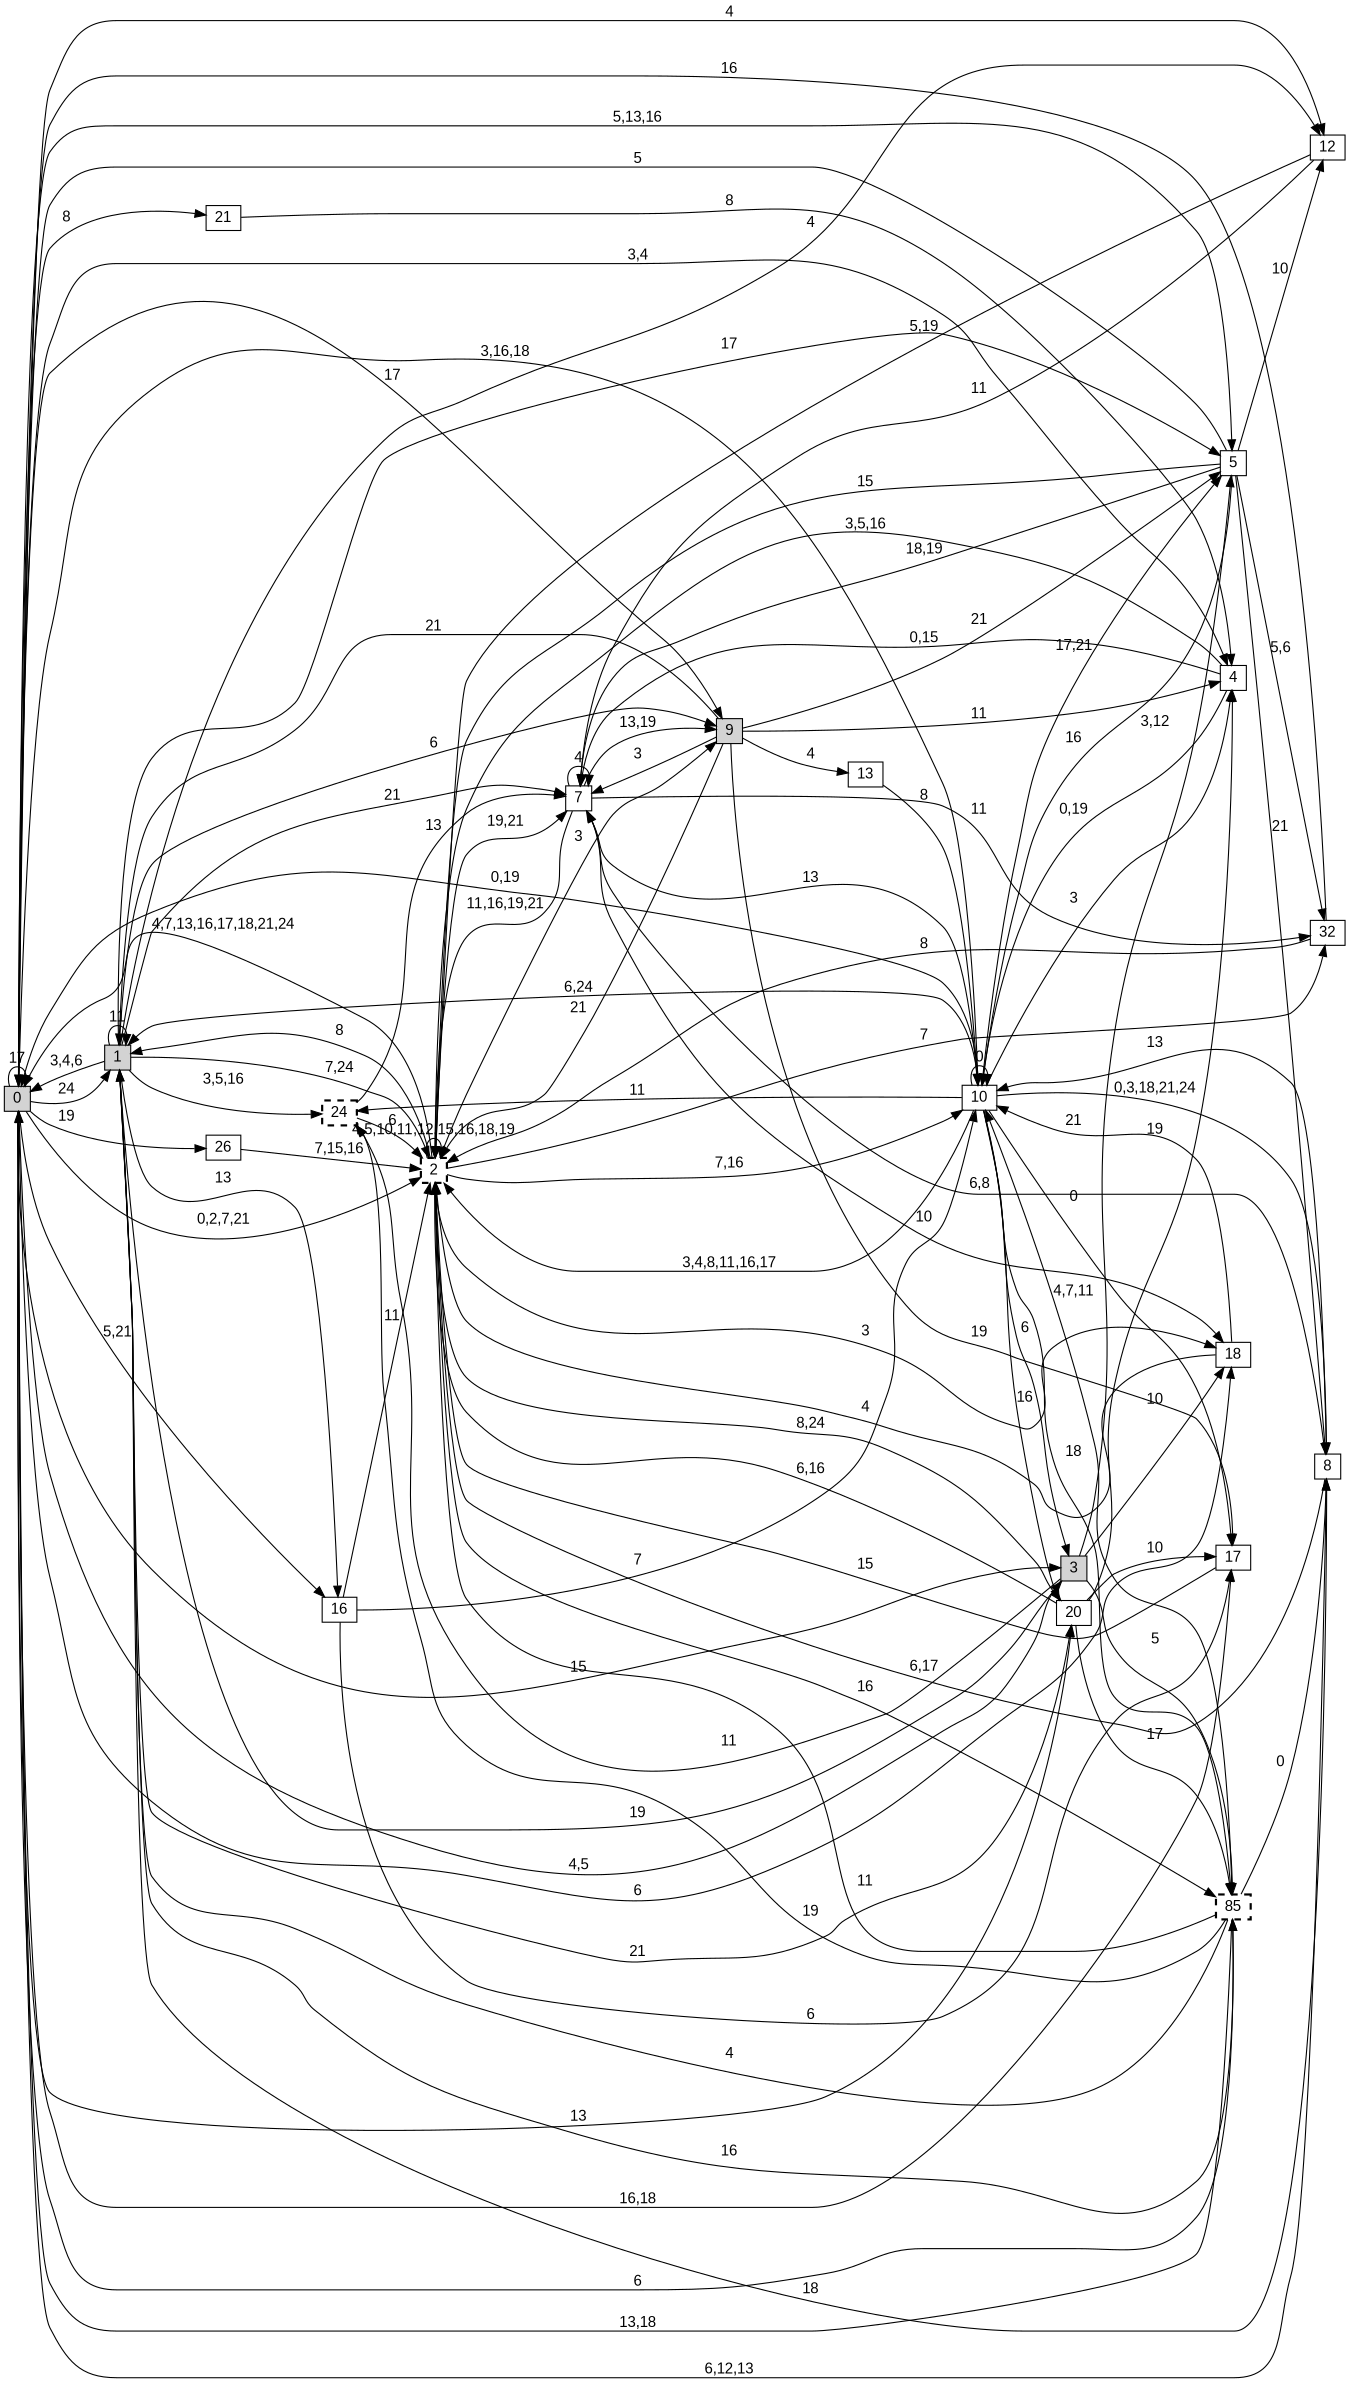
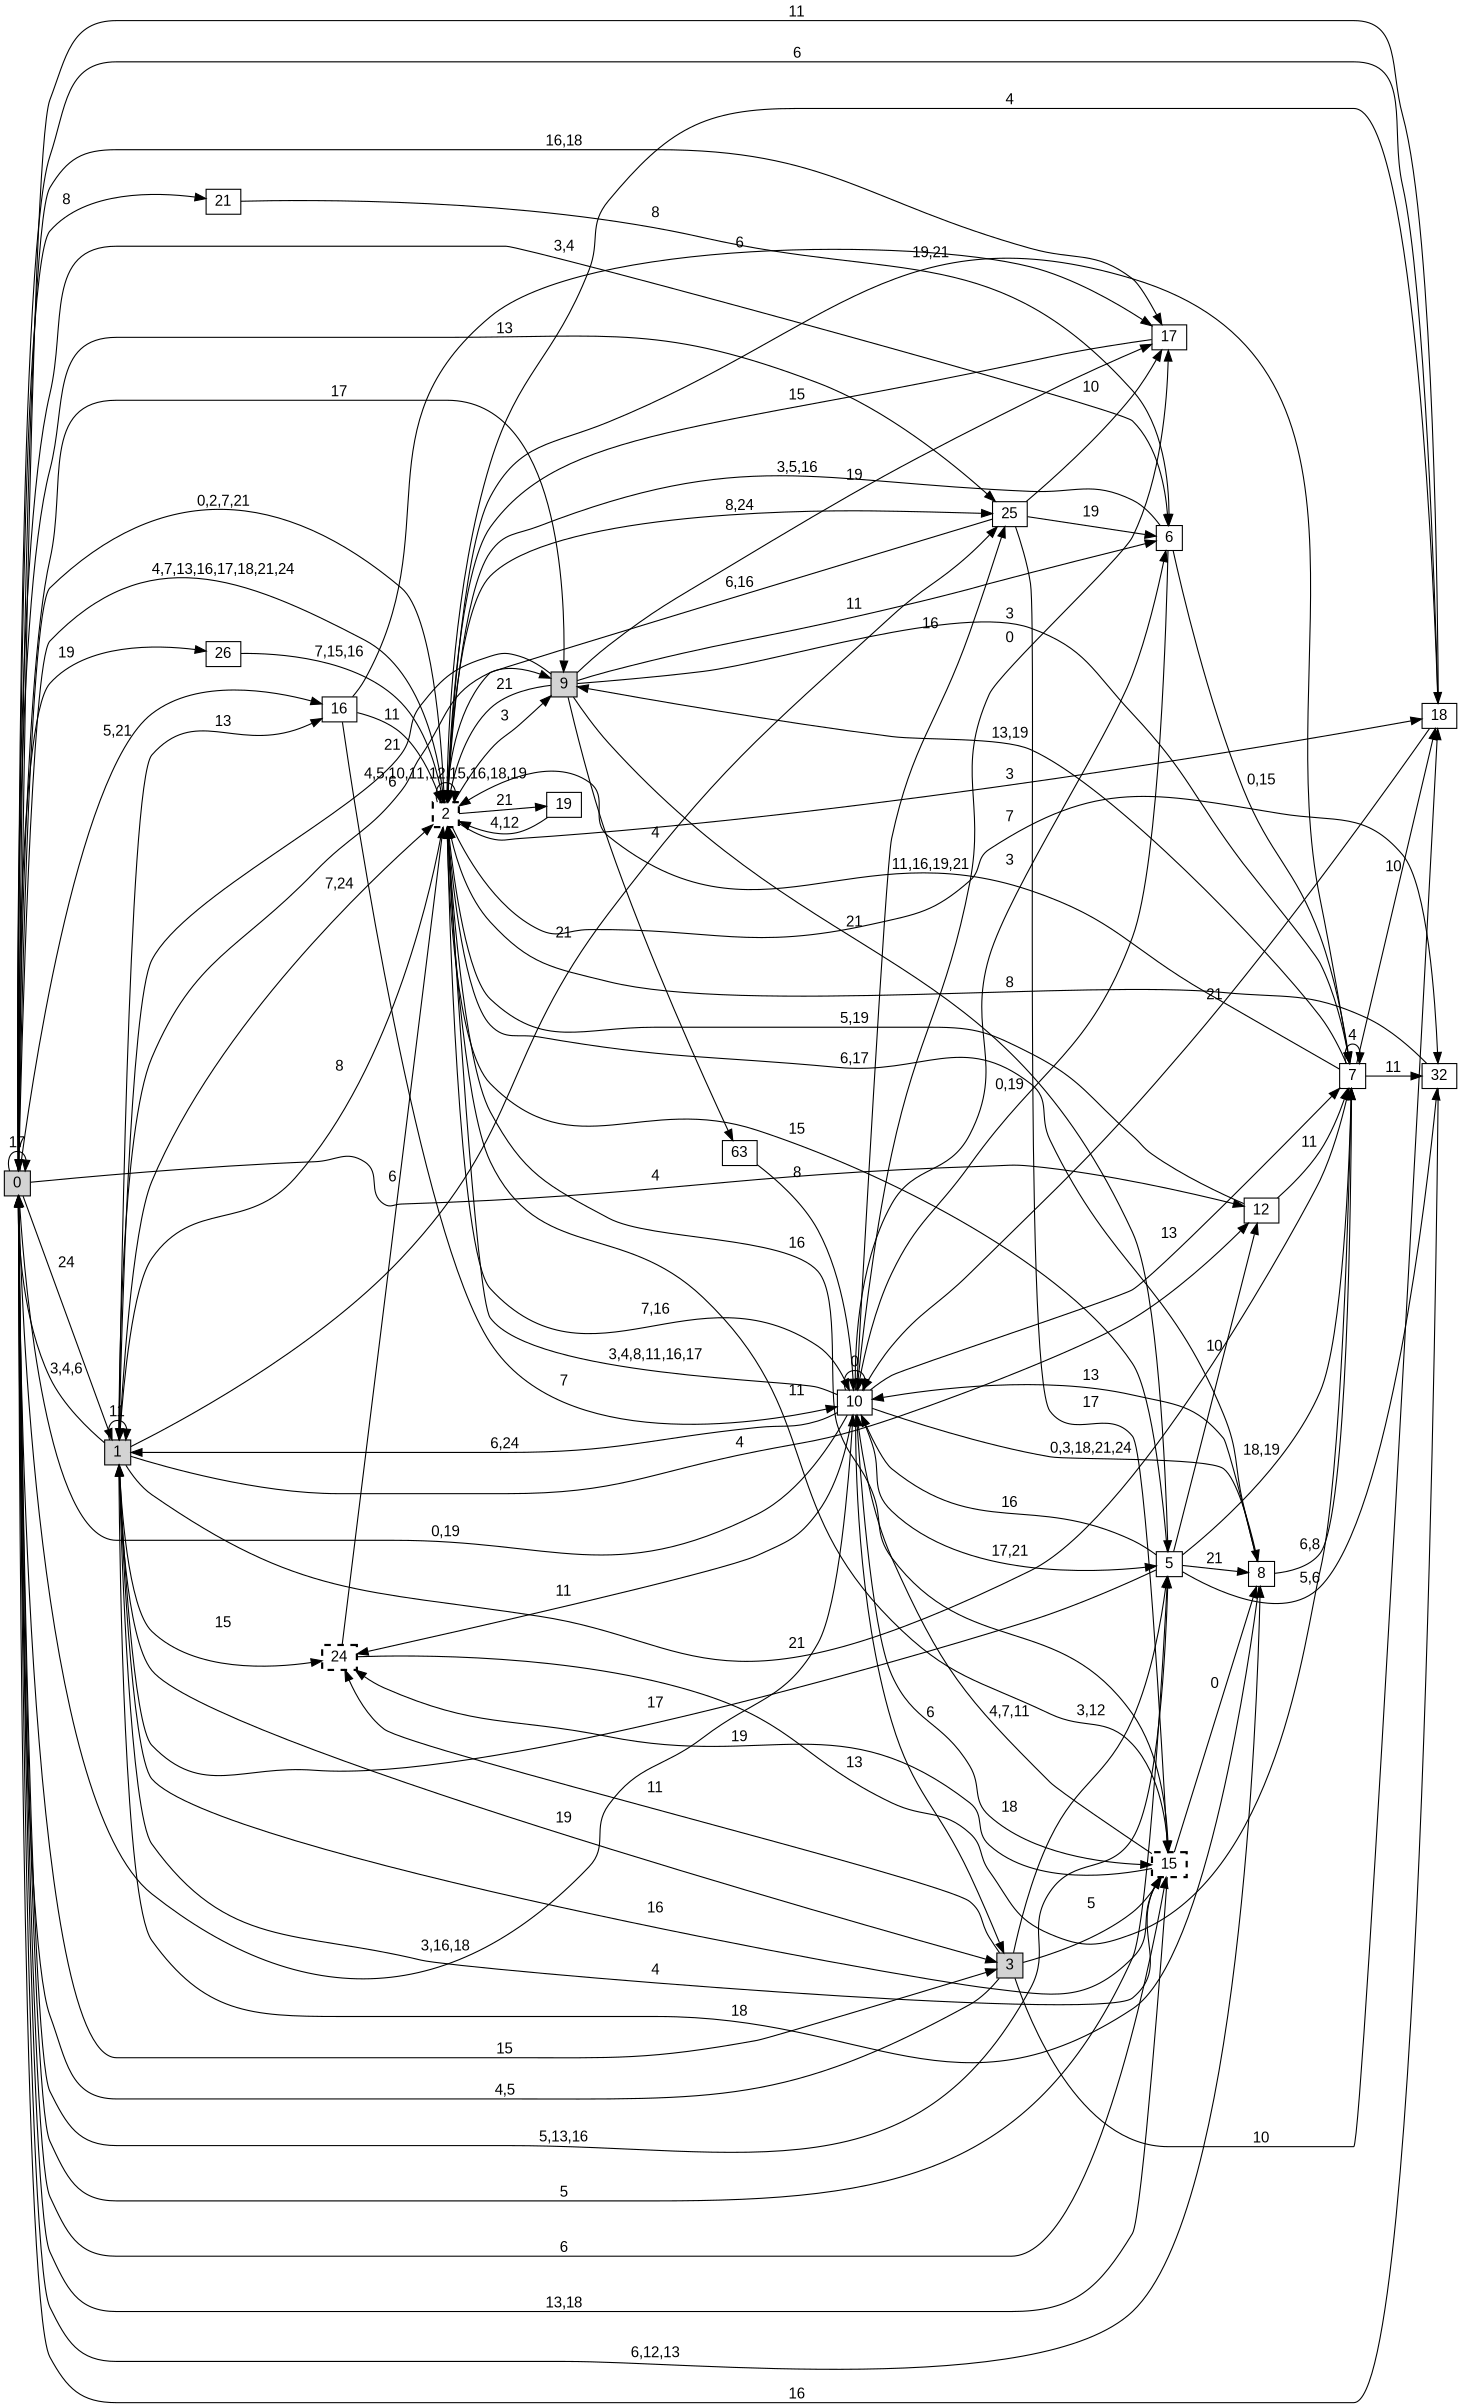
  digraph {
    rankdir=LR
    node [fontname=Arial shape=box]
    edge [fontname=Arial]
    n1 [height=0.1 label=0 style=filled width=0.1]
    n2 [height=0.1 label=1 style=filled width=0.1]
    n3 [height=0.1 label=2 style="bold,dashed" width=0.1]
    n4 [height=0.1 label=3 style=filled width=0.1]
-   n5 [height=0.1 label=4 width=0.1]
+   n5 [height=0.1 label=6 width=0.1]
    n6 [height=0.1 label=5 width=0.1]
    n7 [height=0.1 label=8 width=0.1]
    n8 [height=0.1 label=9 style=filled width=0.1]
    n9 [height=0.1 label=10 width=0.1]
    n10 [height=0.1 label=12 width=0.1]
-   n11 [height=0.1 label=85 style="bold,dashed" width=0.1]
+   n11 [height=0.1 label=15 style="bold,dashed" width=0.1]
    n12 [height=0.1 label=16 width=0.1]
    n13 [height=0.1 label=17 width=0.1]
    n14 [height=0.1 label=18 width=0.1]
-   n15 [height=0.1 label=20 width=0.1]
+   n15 [height=0.1 label=25 width=0.1]
    n16 [height=0.1 label=21 width=0.1]
    n17 [height=0.1 label=26 width=0.1]
    n18 [height=0.1 label=7 width=0.1]
    n19 [height=0.1 label=24 style="bold,dashed" width=0.1]
+   n20 [height=0.1 label=19 width=0.1]
    n21 [height=0.1 label=32 width=0.1]
-   n22 [height=0.1 label=13 width=0.1]
+   n22 [height=0.1 label=63 width=0.1]
    n1 -> n1 [label=17]
    n1 -> n2 [label=24]
    n1 -> n3 [label="0,2,7,21"]
    n1 -> n4 [label=15]
    n1 -> n5 [label="3,4"]
    n1 -> n6 [label="5,13,16"]
    n1 -> n7 [label="6,12,13"]
    n1 -> n8 [label=17]
    n1 -> n9 [label="3,16,18"]
    n1 -> n10 [label=4]
    n1 -> n11 [label=6]
    n1 -> n12 [label="5,21"]
    n1 -> n13 [label="16,18"]
    n1 -> n14 [label=6]
    n1 -> n15 [label=13]
    n1 -> n16 [label=8]
    n1 -> n17 [label=19]
    n2 -> n1 [label="3,4,6"]
    n2 -> n2 [label=11]
    n2 -> n3 [label="7,24"]
    n2 -> n4 [label=19]
    n2 -> n8 [label=6]
    n2 -> n10 [label=4]
    n2 -> n11 [label=16]
    n2 -> n12 [label=13]
    n2 -> n15 [label=21]
    n2 -> n18 [label=21]
-   n2 -> n19 [label="3,5,16"]
+   n2 -> n19 [label=15]
    n3 -> n1 [label="4,7,13,16,17,18,21,24"]
    n3 -> n2 [label=8]
    n3 -> n3 [label="4,5,10,11,12,15,16,18,19"]
    n3 -> n8 [label=3]
    n3 -> n9 [label="7,16"]
    n3 -> n11 [label=16]
    n3 -> n14 [label=3]
    n3 -> n15 [label="8,24"]
    n3 -> n18 [label="19,21"]
+   n3 -> n20 [label=21]
    n3 -> n21 [label=7]
    n4 -> n1 [label="4,5"]
    n4 -> n6 [label="3,12"]
    n4 -> n11 [label=5]
    n4 -> n14 [label=10]
    n4 -> n19 [label=11]
    n5 -> n3 [label="3,5,16"]
    n5 -> n9 [label="0,19"]
    n5 -> n18 [label="0,15"]
    n6 -> n1 [label=5]
-   n2 -> n6 [label=17]
+   n6 -> n2 [label=17]
    n6 -> n3 [label=15]
    n6 -> n7 [label=21]
    n6 -> n9 [label=16]
    n6 -> n10 [label=10]
    n6 -> n18 [label="18,19"]
    n6 -> n21 [label="5,6"]
    n7 -> n2 [label=18]
    n7 -> n3 [label="6,17"]
    n7 -> n9 [label=13]
    n7 -> n18 [label="6,8"]
    n8 -> n2 [label=21]
    n8 -> n3 [label=21]
    n8 -> n5 [label=11]
    n8 -> n6 [label=21]
    n8 -> n13 [label=19]
    n8 -> n18 [label=3]
    n8 -> n22 [label=4]
    n9 -> n1 [label="0,19"]
    n9 -> n2 [label="6,24"]
    n9 -> n3 [label="3,4,8,11,16,17"]
    n9 -> n4 [label=6]
    n9 -> n5 [label=3]
    n9 -> n6 [label="17,21"]
    n9 -> n7 [label="0,3,18,21,24"]
    n9 -> n9 [label=0]
    n9 -> n11 [label=18]
    n9 -> n13 [label=0]
    n9 -> n15 [label=16]
    n9 -> n18 [label=13]
    n9 -> n19 [label=11]
    n10 -> n3 [label="5,19"]
    n10 -> n18 [label=11]
    n11 -> n1 [label="13,18"]
    n11 -> n2 [label=4]
    n11 -> n3 [label=11]
    n11 -> n7 [label=0]
    n11 -> n9 [label="4,7,11"]
    n11 -> n19 [label=19]
    n12 -> n3 [label=11]
    n12 -> n9 [label=7]
    n12 -> n13 [label=6]
    n13 -> n3 [label=15]
+   n14 -> n1 [label=11]
    n14 -> n3 [label=4]
    n14 -> n9 [label=21]
    n15 -> n3 [label="6,16"]
    n15 -> n5 [label=19]
    n15 -> n11 [label=17]
    n15 -> n13 [label=10]
    n16 -> n5 [label=8]
    n17 -> n3 [label="7,15,16"]
    n18 -> n3 [label="11,16,19,21"]
    n18 -> n8 [label="13,19"]
    n18 -> n14 [label=10]
    n18 -> n18 [label=4]
    n18 -> n21 [label=11]
    n19 -> n3 [label=6]
    n19 -> n18 [label=13]
+   n20 -> n3 [label="4,12"]
    n21 -> n1 [label=16]
    n21 -> n3 [label=8]
    n22 -> n9 [label=8]
  }
